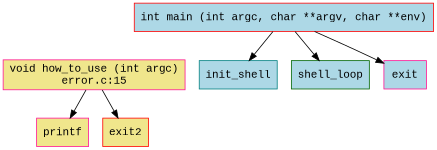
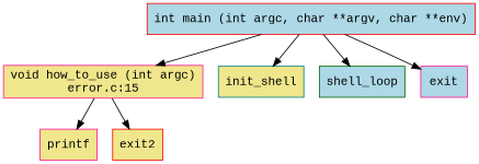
  digraph {
    fontname="Liberation Mono"
    node [color=deeppink fillcolor=lightblue fontname="Liberation Mono" shape=box style=filled]
    edge [fontname="Liberation Mono"]
    n1 [color=red label="int main (int argc, char **argv, char **env)"]
    n2 [fillcolor=khaki label="void how_to_use (int argc)\nerror.c:15"]
-   init_shell [color=teal]
+   init_shell [color=teal fillcolor=khaki]
    shell_loop [color=darkgreen]
    exit
    printf [fillcolor=khaki]
    exit2 [color=red fillcolor=khaki]
+   n1 -> n2
    n1 -> init_shell
    n1 -> shell_loop
    n1 -> exit
    n2 -> printf
    n2 -> exit2
  }
